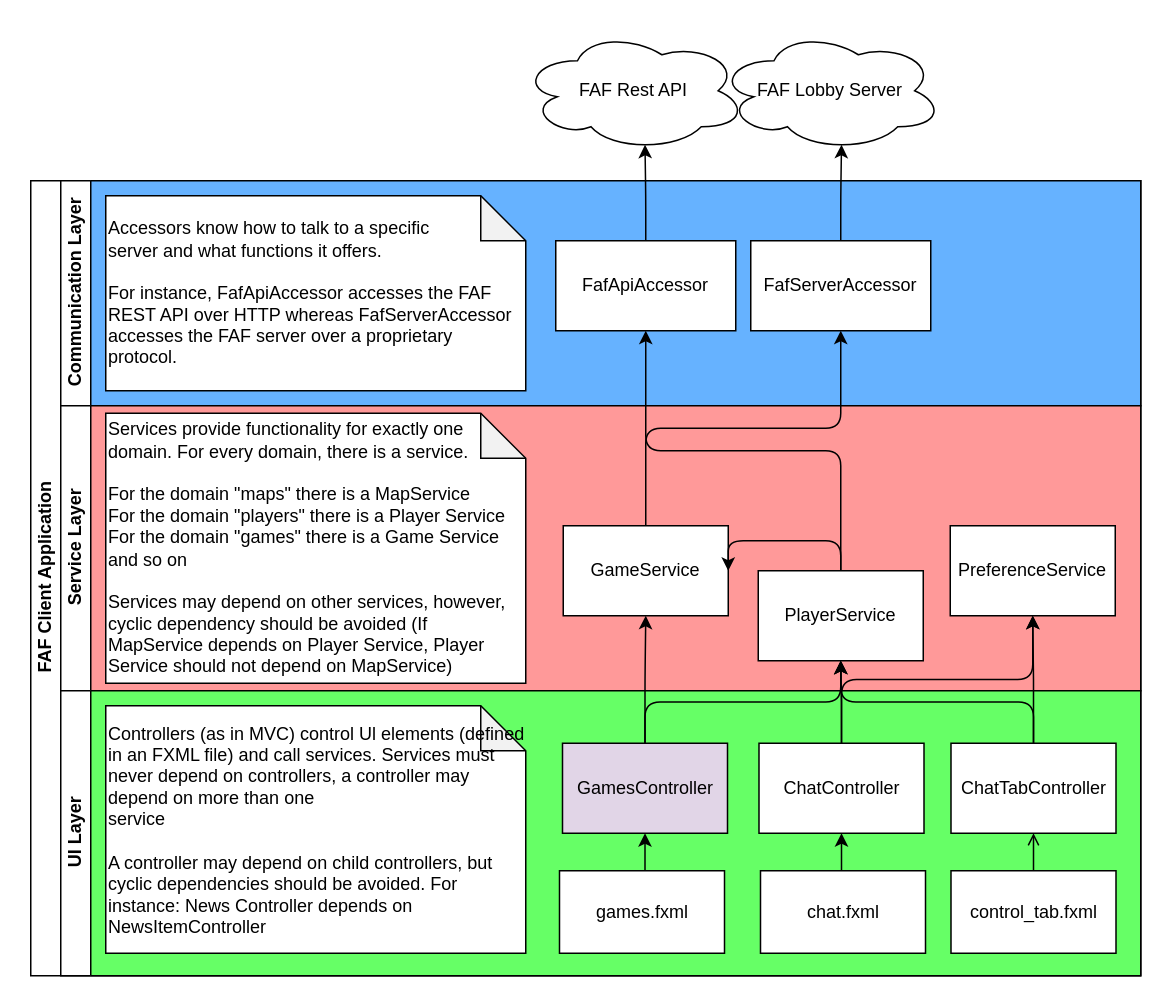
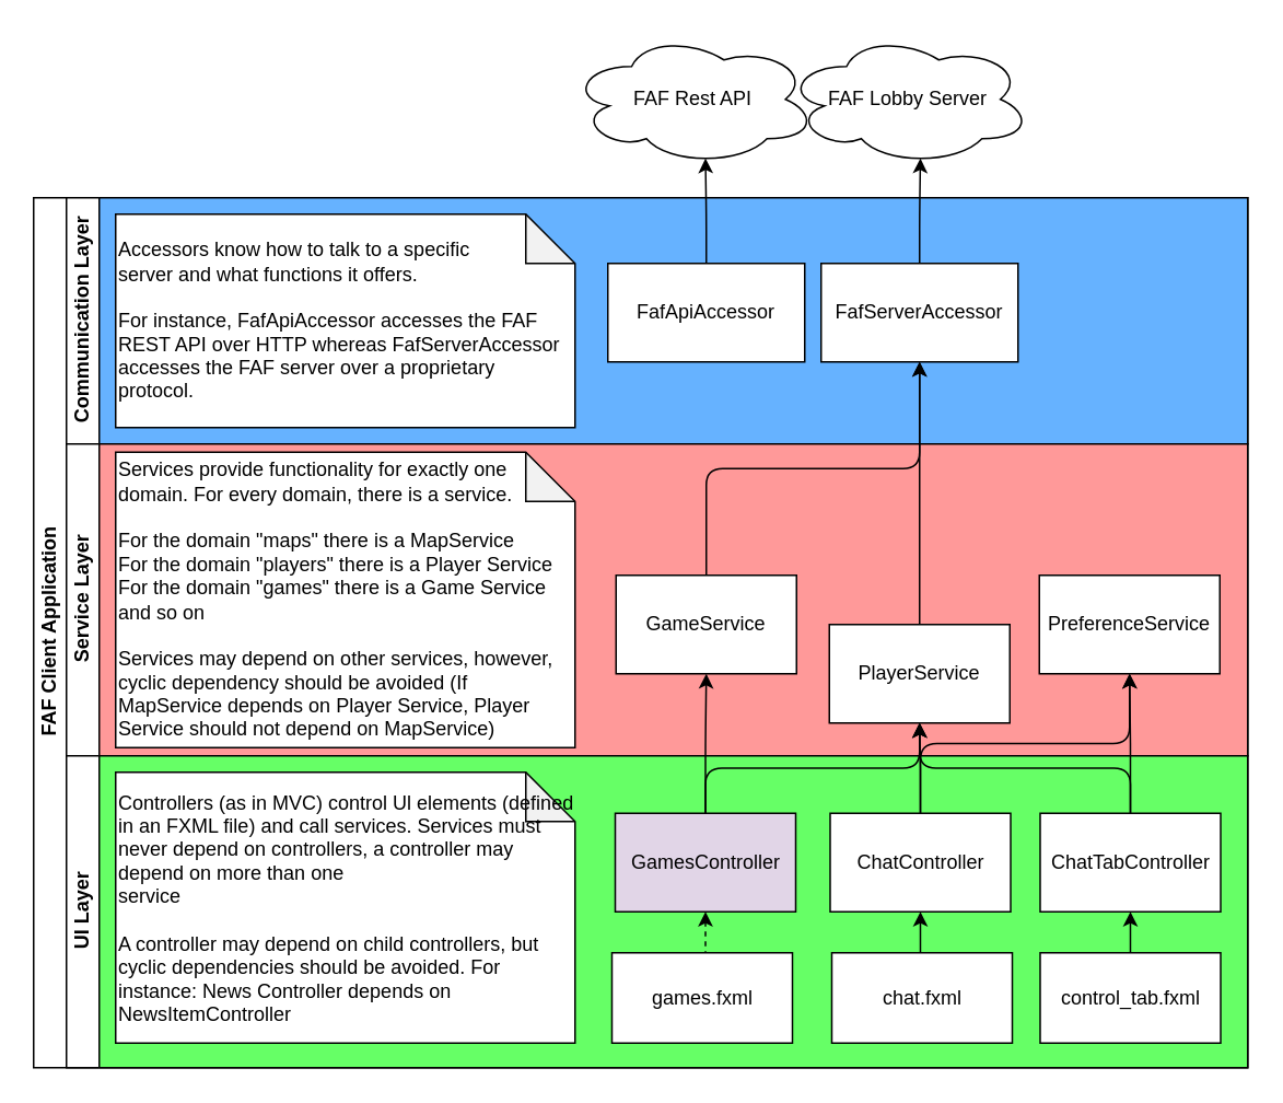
  <mxCell id="0" />
  <mxCell id="1" parent="0" />
  <mxCell id="2" value="&lt;div&gt;FAF Client Application&lt;/div&gt;" style="swimlane;html=1;childLayout=stackLayout;resizeParent=1;resizeParentMax=0;horizontal=0;startSize=20;horizontalStack=0;" parent="1" vertex="1"><mxGeometry x="20" y="120" width="740" height="530" as="geometry" /></mxCell>
  <mxCell id="3" value="" style="edgeStyle=orthogonalEdgeStyle;rounded=0;orthogonalLoop=1;jettySize=auto;html=1;dashed=1;endArrow=none;endFill=0;" parent="2" source="8" target="12" edge="1"><mxGeometry relative="1" as="geometry" /></mxCell>
  <mxCell id="4" style="edgeStyle=orthogonalEdgeStyle;rounded=0;orthogonalLoop=1;jettySize=auto;html=1;endArrow=classic;endFill=1;" parent="2" target="9" edge="1"><mxGeometry relative="1" as="geometry"><mxPoint x="300" y="160" as="sourcePoint" /></mxGeometry></mxCell>
  <mxCell id="5" style="edgeStyle=orthogonalEdgeStyle;rounded=0;orthogonalLoop=1;jettySize=auto;html=1;endArrow=classic;endFill=1;" parent="2" edge="1"><mxGeometry relative="1" as="geometry"><mxPoint x="300" y="200" as="sourcePoint" /><mxPoint x="406" y="350" as="targetPoint" /></mxGeometry></mxCell>
  <mxCell id="6" style="edgeStyle=orthogonalEdgeStyle;rounded=0;orthogonalLoop=1;jettySize=auto;html=1;endArrow=classic;endFill=1;" parent="2" source="12" edge="1"><mxGeometry relative="1" as="geometry"><Array as="points"><mxPoint x="180" y="340" /><mxPoint x="400" y="340" /></Array><mxPoint x="400.034" y="309.966" as="targetPoint" /></mxGeometry></mxCell>
  <mxCell id="7" value="Communication Layer" style="swimlane;html=1;startSize=20;horizontal=0;swimlaneFillColor=#66B2FF;" parent="2" vertex="1"><mxGeometry x="20" width="720" height="150" as="geometry" /></mxCell>
  <mxCell id="8" value="FafApiAccessor" style="rounded=0;whiteSpace=wrap;html=1;fontFamily=Helvetica;fontSize=12;fontColor=#000000;align=center;" parent="7" vertex="1"><mxGeometry x="330" y="40" width="120" height="60" as="geometry" /></mxCell>
  <mxCell id="9" value="FafServerAccessor" style="rounded=0;whiteSpace=wrap;html=1;fontFamily=Helvetica;fontSize=12;fontColor=#000000;align=center;" parent="7" vertex="1"><mxGeometry x="460" y="40" width="120" height="60" as="geometry" /></mxCell>
  <mxCell id="10" value="&lt;div align=&quot;left&quot;&gt;Accessors know how to talk to a specific &lt;br&gt;server and what functions it offers.&lt;/div&gt;&lt;div align=&quot;left&quot;&gt;&lt;br&gt;&lt;/div&gt;&lt;div align=&quot;left&quot;&gt;For instance, FafApiAccessor accesses the FAF REST API over HTTP whereas FafServerAccessor accesses the FAF server over a proprietary protocol.&lt;br&gt;&lt;/div&gt;" style="shape=note;whiteSpace=wrap;html=1;backgroundOutline=1;darkOpacity=0.05;fillColor=#FFFFFF;align=left;" vertex="1" parent="7"><mxGeometry x="30" y="10" width="280" height="130" as="geometry" /></mxCell>
  <mxCell id="11" value="&lt;div&gt;Service Layer&lt;/div&gt;" style="swimlane;html=1;startSize=20;horizontal=0;swimlaneFillColor=#FF9999;" parent="2" vertex="1"><mxGeometry x="20" y="150" width="720" height="190" as="geometry" /></mxCell>
  <mxCell id="12" value="GameService" style="rounded=0;whiteSpace=wrap;html=1;fontFamily=Helvetica;fontSize=12;fontColor=#000000;align=center;" parent="11" vertex="1"><mxGeometry x="335" y="80" width="110" height="60" as="geometry" /></mxCell>
  <mxCell id="13" value="PlayerService" style="rounded=0;whiteSpace=wrap;html=1;fontFamily=Helvetica;fontSize=12;fontColor=#000000;align=center;" vertex="1" parent="11"><mxGeometry x="465" y="110" width="110" height="60" as="geometry" /></mxCell>
  <mxCell id="14" value="PreferenceService" style="rounded=0;whiteSpace=wrap;html=1;fontFamily=Helvetica;fontSize=12;fontColor=#000000;align=center;" vertex="1" parent="11"><mxGeometry x="593" y="80" width="110" height="60" as="geometry" /></mxCell>
  <mxCell id="15" value="&lt;div align=&quot;left&quot;&gt;Services provide functionality for exactly one domain. For every domain, there is a service.&lt;/div&gt;&lt;div align=&quot;left&quot;&gt;&lt;br&gt;&lt;/div&gt;&lt;div align=&quot;left&quot;&gt;For the domain &quot;maps&quot; there is a MapService&lt;br&gt;For the domain &quot;players&quot; there is a Player Service&lt;br&gt;For the domain &quot;games&quot; there is a Game Service&lt;br&gt;and so on&lt;/div&gt;&lt;div align=&quot;left&quot;&gt;&lt;br&gt;&lt;/div&gt;&lt;div align=&quot;left&quot;&gt;Services may depend on other services, however, cyclic dependency should be avoided (If MapService depends on Player Service, Player Service should not depend on MapService)&lt;br&gt;&lt;/div&gt;" style="shape=note;whiteSpace=wrap;html=1;backgroundOutline=1;darkOpacity=0.05;fillColor=#FFFFFF;align=left;" vertex="1" parent="11"><mxGeometry x="30" y="5" width="280" height="180" as="geometry" /></mxCell>
  <mxCell id="16" value="&lt;div&gt;UI Layer&lt;/div&gt;" style="swimlane;html=1;startSize=20;horizontal=0;swimlaneFillColor=#66FF66;fillColor=#FFFFFF;" parent="2" vertex="1"><mxGeometry x="20" y="340" width="720" height="190" as="geometry" /></mxCell>
  <mxCell id="17" value="ChatTabController" style="rounded=0;whiteSpace=wrap;html=1;fontFamily=Helvetica;fontSize=12;fontColor=#000000;align=center;" vertex="1" parent="16"><mxGeometry x="593.5" y="35" width="110" height="60" as="geometry" /></mxCell>
- <mxCell id="18" style="edgeStyle=orthogonalEdgeStyle;rounded=0;orthogonalLoop=1;jettySize=auto;html=1;exitX=0.5;exitY=0;exitDx=0;exitDy=0;entryX=0.5;entryY=1;entryDx=0;entryDy=0;" edge="1" parent="16" source="19" target="26"><mxGeometry relative="1" as="geometry" /></mxCell>
+ <mxCell id="18" style="edgeStyle=orthogonalEdgeStyle;rounded=0;orthogonalLoop=1;jettySize=auto;html=1;exitX=0.5;exitY=0;exitDx=0;exitDy=0;entryX=0.5;entryY=1;entryDx=0;entryDy=0;dashed=1;" edge="1" parent="16" source="19" target="26"><mxGeometry relative="1" as="geometry" /></mxCell>
  <mxCell id="19" value="games.fxml" style="rounded=0;whiteSpace=wrap;html=1;fontFamily=Helvetica;fontSize=12;fontColor=#000000;align=center;" vertex="1" parent="16"><mxGeometry x="332.5" y="120" width="110" height="55" as="geometry" /></mxCell>
  <mxCell id="20" style="edgeStyle=orthogonalEdgeStyle;rounded=0;orthogonalLoop=1;jettySize=auto;html=1;exitX=0.5;exitY=0;exitDx=0;exitDy=0;entryX=0.5;entryY=1;entryDx=0;entryDy=0;" edge="1" parent="16" source="21" target="25"><mxGeometry relative="1" as="geometry"><Array as="points"><mxPoint x="522" y="120" /><mxPoint x="521" y="120" /></Array></mxGeometry></mxCell>
  <mxCell id="21" value="chat.fxml" style="rounded=0;whiteSpace=wrap;html=1;fontFamily=Helvetica;fontSize=12;fontColor=#000000;align=center;" vertex="1" parent="16"><mxGeometry x="466.5" y="120" width="110" height="55" as="geometry" /></mxCell>
- <mxCell id="22" style="edgeStyle=orthogonalEdgeStyle;rounded=0;orthogonalLoop=1;jettySize=auto;html=1;exitX=0.5;exitY=0;exitDx=0;exitDy=0;entryX=0.5;entryY=1;entryDx=0;entryDy=0;endArrow=open;" edge="1" parent="16" source="23" target="17"><mxGeometry relative="1" as="geometry" /></mxCell>
+ <mxCell id="22" style="edgeStyle=orthogonalEdgeStyle;rounded=0;orthogonalLoop=1;jettySize=auto;html=1;exitX=0.5;exitY=0;exitDx=0;exitDy=0;entryX=0.5;entryY=1;entryDx=0;entryDy=0;" edge="1" parent="16" source="23" target="17"><mxGeometry relative="1" as="geometry" /></mxCell>
  <mxCell id="23" value="control_tab.fxml" style="rounded=0;whiteSpace=wrap;html=1;fontFamily=Helvetica;fontSize=12;fontColor=#000000;align=center;" vertex="1" parent="16"><mxGeometry x="593.5" y="120" width="110" height="55" as="geometry" /></mxCell>
  <mxCell id="24" value="&lt;div align=&quot;left&quot;&gt;Controllers (as in MVC) control Ul elements (defined in an FXML file) and call services. Services must never depend on controllers, a controller may depend on more than one&lt;br&gt;service&lt;/div&gt;&lt;div align=&quot;left&quot;&gt;&lt;br&gt;A controller may depend on child controllers, but cyclic dependencies should be avoided. For instance: News Controller depends on NewsItemController&lt;br&gt;&lt;/div&gt;" style="shape=note;whiteSpace=wrap;html=1;backgroundOutline=1;darkOpacity=0.05;fillColor=#FFFFFF;align=left;" vertex="1" parent="16"><mxGeometry x="30" y="10" width="280" height="165" as="geometry" /></mxCell>
  <mxCell id="25" value="ChatController" style="rounded=0;whiteSpace=wrap;html=1;fontFamily=Helvetica;fontSize=12;fontColor=#000000;align=center;" vertex="1" parent="16"><mxGeometry x="465.5" y="35" width="110" height="60" as="geometry" /></mxCell>
  <mxCell id="26" value="GamesController" style="rounded=0;whiteSpace=wrap;html=1;fontFamily=Helvetica;fontSize=12;fontColor=#000000;align=center;fillColor=#e1d5e7;" vertex="1" parent="16"><mxGeometry x="334.5" y="35" width="110" height="60" as="geometry" /></mxCell>
  <mxCell id="27" style="edgeStyle=orthogonalEdgeStyle;rounded=1;orthogonalLoop=1;jettySize=auto;html=1;exitX=0.5;exitY=0;exitDx=0;exitDy=0;entryX=0.5;entryY=1;entryDx=0;entryDy=0;" edge="1" parent="2" source="26" target="12"><mxGeometry relative="1" as="geometry" /></mxCell>
  <mxCell id="28" style="edgeStyle=orthogonalEdgeStyle;orthogonalLoop=1;jettySize=auto;html=1;exitX=0.5;exitY=0;exitDx=0;exitDy=0;entryX=0.5;entryY=1;entryDx=0;entryDy=0;rounded=1;" edge="1" parent="2" source="26" target="13"><mxGeometry relative="1" as="geometry" /></mxCell>
- <mxCell id="29" style="edgeStyle=orthogonalEdgeStyle;rounded=1;orthogonalLoop=1;jettySize=auto;html=1;exitX=0.5;exitY=0;exitDx=0;exitDy=0;" edge="1" parent="2" source="13" target="12"><mxGeometry relative="1" as="geometry" /></mxCell>
+ <mxCell id="29" style="edgeStyle=orthogonalEdgeStyle;rounded=1;orthogonalLoop=1;jettySize=auto;html=1;exitX=0.5;exitY=0;exitDx=0;exitDy=0;entryX=0.5;entryY=1;entryDx=0;entryDy=0;" edge="1" parent="2" source="13" target="9"><mxGeometry relative="1" as="geometry" /></mxCell>
  <mxCell id="30" style="edgeStyle=orthogonalEdgeStyle;rounded=0;orthogonalLoop=1;jettySize=auto;html=1;exitX=0.5;exitY=0;exitDx=0;exitDy=0;" edge="1" parent="2" source="25" target="13"><mxGeometry relative="1" as="geometry" /></mxCell>
  <mxCell id="31" style="edgeStyle=orthogonalEdgeStyle;rounded=0;orthogonalLoop=1;jettySize=auto;html=1;exitX=0.5;exitY=0;exitDx=0;exitDy=0;entryX=0.5;entryY=1;entryDx=0;entryDy=0;" edge="1" parent="2" source="17" target="14"><mxGeometry relative="1" as="geometry" /></mxCell>
  <mxCell id="32" style="edgeStyle=orthogonalEdgeStyle;rounded=1;orthogonalLoop=1;jettySize=auto;html=1;exitX=0.5;exitY=0;exitDx=0;exitDy=0;" edge="1" parent="2" source="25" target="14"><mxGeometry relative="1" as="geometry" /></mxCell>
  <mxCell id="33" style="edgeStyle=orthogonalEdgeStyle;rounded=1;orthogonalLoop=1;jettySize=auto;html=1;exitX=0.5;exitY=0;exitDx=0;exitDy=0;entryX=0.5;entryY=1;entryDx=0;entryDy=0;" edge="1" parent="2" source="12" target="9"><mxGeometry relative="1" as="geometry" /></mxCell>
- <mxCell id="34" style="edgeStyle=orthogonalEdgeStyle;rounded=1;orthogonalLoop=1;jettySize=auto;html=1;exitX=0.5;exitY=0;exitDx=0;exitDy=0;entryX=0.5;entryY=1;entryDx=0;entryDy=0;" edge="1" parent="2" source="13" target="8"><mxGeometry relative="1" as="geometry" /></mxCell>
  <mxCell id="35" style="edgeStyle=orthogonalEdgeStyle;rounded=1;orthogonalLoop=1;jettySize=auto;html=1;exitX=0.5;exitY=0;exitDx=0;exitDy=0;entryX=0.5;entryY=1;entryDx=0;entryDy=0;" edge="1" parent="2" source="17" target="13"><mxGeometry relative="1" as="geometry" /></mxCell>
  <mxCell id="36" value="FAF Rest API" style="ellipse;shape=cloud;whiteSpace=wrap;html=1;fillColor=#FFFFFF;" vertex="1" parent="1"><mxGeometry x="347" y="20" width="150" height="80" as="geometry" /></mxCell>
  <mxCell id="37" value="FAF Lobby Server" style="ellipse;shape=cloud;whiteSpace=wrap;html=1;fillColor=#FFFFFF;" vertex="1" parent="1"><mxGeometry x="478" y="20" width="150" height="80" as="geometry" /></mxCell>
  <mxCell id="38" style="edgeStyle=orthogonalEdgeStyle;rounded=1;orthogonalLoop=1;jettySize=auto;html=1;exitX=0.5;exitY=0;exitDx=0;exitDy=0;entryX=0.55;entryY=0.95;entryDx=0;entryDy=0;entryPerimeter=0;" edge="1" parent="1" source="8" target="36"><mxGeometry relative="1" as="geometry" /></mxCell>
  <mxCell id="39" style="edgeStyle=orthogonalEdgeStyle;rounded=1;orthogonalLoop=1;jettySize=auto;html=1;exitX=0.5;exitY=0;exitDx=0;exitDy=0;entryX=0.55;entryY=0.95;entryDx=0;entryDy=0;entryPerimeter=0;" edge="1" parent="1" source="9" target="37"><mxGeometry relative="1" as="geometry" /></mxCell>
